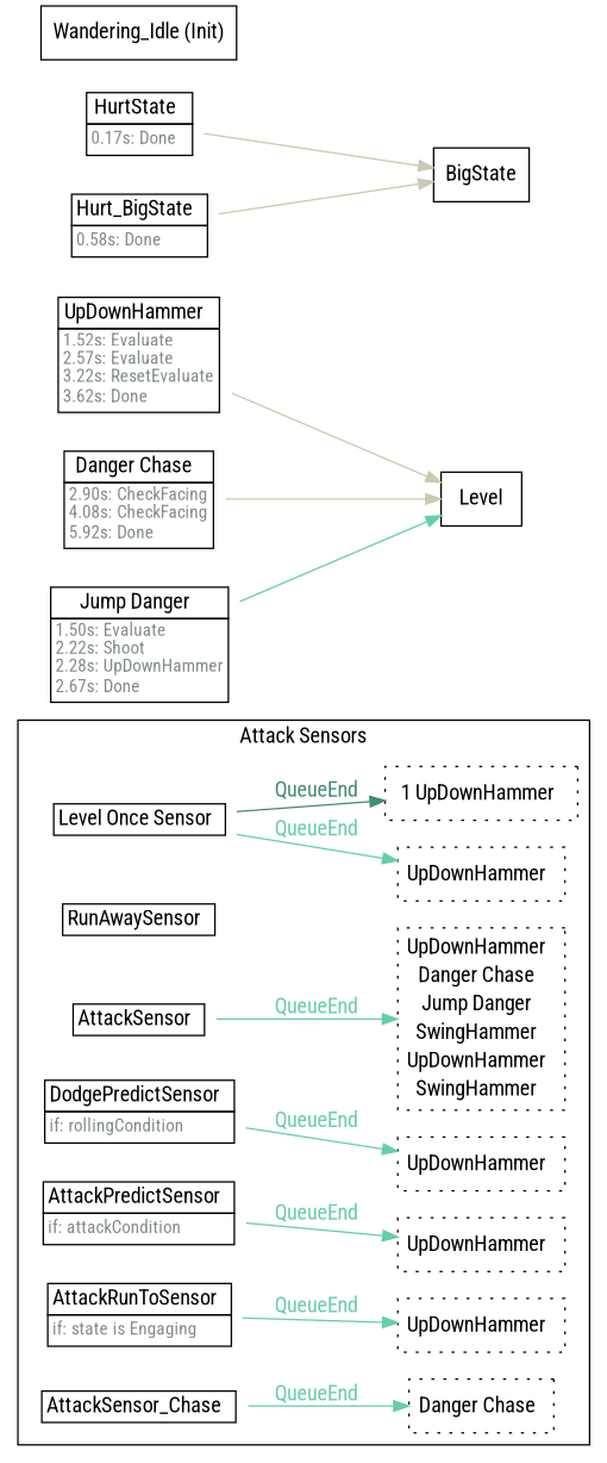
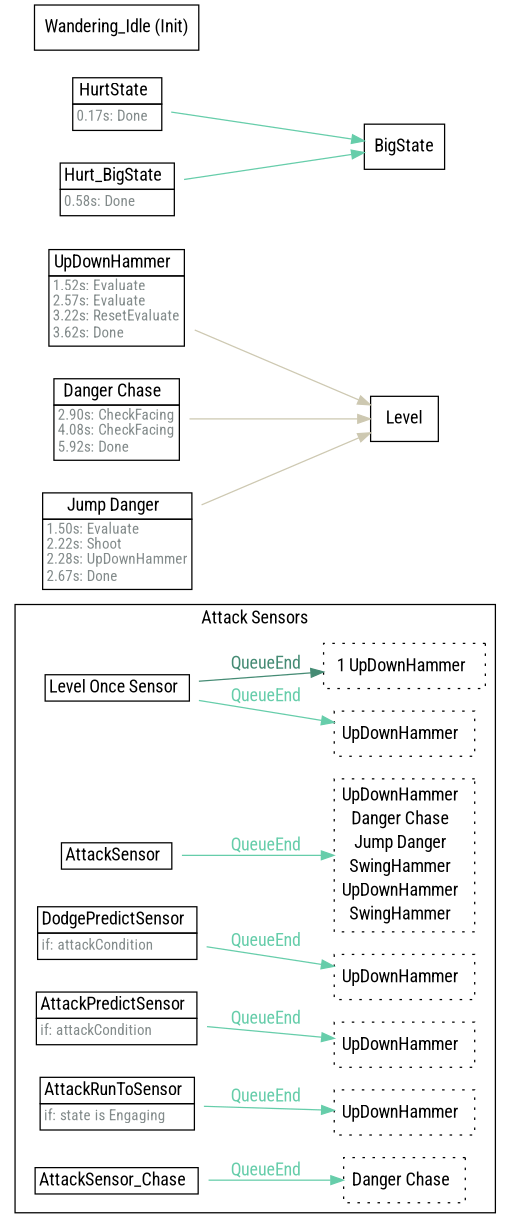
  strict digraph {
    fontname="Roboto Condensed"
    rankdir=LR
    node [fontname="Roboto Condensed" shape=plaintext]
    edge [color=aquamarine3 fontcolor=aquamarine3 fontname="Roboto Condensed"]
    n1 [label=<<TABLE border="0" cellspacing="0" cellborder="1" cellpadding="2"><TR><TD>Level Once Sensor  </TD></TR></TABLE>>]
    n2 [label=<<TABLE border="0" cellspacing="0" cellborder="0" cellpadding="2"><TR><TD>UpDownHammer  </TD></TR></TABLE>> margin=0.05 shape=box style=dotted]
    n3 [label=<<TABLE border="0" cellspacing="0" cellborder="0" cellpadding="2"><TR><TD>1 UpDownHammer  </TD></TR></TABLE>> shape=box style=dotted]
-   n4 [label=<<TABLE border="0" cellspacing="0" cellborder="1" cellpadding="2"><TR><TD>RunAwaySensor  </TD></TR></TABLE>>]
    n5 [label=<<TABLE border="0" cellspacing="0" cellborder="1" cellpadding="2"><TR><TD>AttackSensor  </TD></TR></TABLE>>]
    n6 [label=<<TABLE border="0" cellspacing="0" cellborder="0" cellpadding="2"><TR><TD>UpDownHammer  </TD></TR><TR><TD>Danger Chase  </TD></TR><TR><TD>Jump Danger  </TD></TR><TR><TD>SwingHammer  </TD></TR><TR><TD>UpDownHammer  </TD></TR><TR><TD>SwingHammer  </TD></TR></TABLE>> margin=0.05 shape=box style=dotted]
-   n7 [label=<<TABLE border="0" cellspacing="0" cellborder="1" cellpadding="2"><TR><TD>DodgePredictSensor  </TD></TR><TR><TD align="left" balign="left"><FONT point-size="12" color="azure4">if: rollingCondition</FONT>  </TD></TR></TABLE>>]
+   n7 [label=<<TABLE border="0" cellspacing="0" cellborder="1" cellpadding="2"><TR><TD>DodgePredictSensor  </TD></TR><TR><TD align="left" balign="left"><FONT point-size="12" color="azure4">if: attackCondition</FONT>  </TD></TR></TABLE>>]
    n8 [label=<<TABLE border="0" cellspacing="0" cellborder="0" cellpadding="2"><TR><TD>UpDownHammer  </TD></TR></TABLE>> margin=0.05 shape=box style=dotted]
    n9 [label=<<TABLE border="0" cellspacing="0" cellborder="1" cellpadding="2"><TR><TD>AttackPredictSensor  </TD></TR><TR><TD align="left" balign="left"><FONT point-size="12" color="azure4">if: attackCondition</FONT>  </TD></TR></TABLE>>]
    n10 [label=<<TABLE border="0" cellspacing="0" cellborder="0" cellpadding="2"><TR><TD>UpDownHammer  </TD></TR></TABLE>> margin=0.05 shape=box style=dotted]
    n11 [label=<<TABLE border="0" cellspacing="0" cellborder="1" cellpadding="2"><TR><TD>AttackRunToSensor  </TD></TR><TR><TD align="left" balign="left"><FONT point-size="12" color="azure4">if: state is Engaging</FONT>  </TD></TR></TABLE>>]
    n12 [label=<<TABLE border="0" cellspacing="0" cellborder="0" cellpadding="2"><TR><TD>UpDownHammer  </TD></TR></TABLE>> margin=0.05 shape=box style=dotted]
    n13 [label=<<TABLE border="0" cellspacing="0" cellborder="1" cellpadding="2"><TR><TD>AttackSensor_Chase  </TD></TR></TABLE>>]
    n14 [label=<<TABLE border="0" cellspacing="0" cellborder="0" cellpadding="2"><TR><TD>Danger Chase  </TD></TR></TABLE>> margin=0.05 shape=box style=dotted]
    n15 [label=<<TABLE border="0" cellspacing="0" cellborder="1" cellpadding="2"><TR><TD>UpDownHammer  </TD></TR><TR><TD align="left" balign="left"><FONT point-size="12" color="azure4">1.52s: Evaluate<br/>2.57s: Evaluate<br/>3.22s: ResetEvaluate<br/>3.62s: Done</FONT>  </TD></TR></TABLE>>]
    n16 [label=Level shape=box]
    n17 [label=<<TABLE border="0" cellspacing="0" cellborder="1" cellpadding="2"><TR><TD>Danger Chase  </TD></TR><TR><TD align="left" balign="left"><FONT point-size="12" color="azure4">2.90s: CheckFacing<br/>4.08s: CheckFacing<br/>5.92s: Done</FONT>  </TD></TR></TABLE>>]
    n18 [label=<<TABLE border="0" cellspacing="0" cellborder="1" cellpadding="2"><TR><TD>Jump Danger  </TD></TR><TR><TD align="left" balign="left"><FONT point-size="12" color="azure4">1.50s: Evaluate<br/>2.22s: Shoot<br/>2.28s: UpDownHammer<br/>2.67s: Done</FONT>  </TD></TR></TABLE>>]
    n19 [label=<<TABLE border="0" cellspacing="0" cellborder="1" cellpadding="2"><TR><TD>HurtState  </TD></TR><TR><TD align="left" balign="left"><FONT point-size="12" color="azure4">0.17s: Done</FONT>  </TD></TR></TABLE>>]
    n20 [label=BigState shape=box]
    n21 [label=<<TABLE border="0" cellspacing="0" cellborder="1" cellpadding="2"><TR><TD>Hurt_BigState  </TD></TR><TR><TD align="left" balign="left"><FONT point-size="12" color="azure4">0.58s: Done</FONT>  </TD></TR></TABLE>>]
    n22 [label="Wandering_Idle (Init)" shape=box]
    subgraph cluster_1 {
      label="Attack Sensors"
      rank=sink
      n1
      n2
      n3
-     n4
      n5
      n6
      n7
      n8
      n9
      n10
      n11
      n12
      n13
      n14
    }
    n1 -> n2 [label=QueueEnd]
    n1 -> n3 [color=aquamarine4 fontcolor=aquamarine4 label=QueueEnd]
    n5 -> n6 [label=QueueEnd]
    n7 -> n8 [label=QueueEnd]
    n9 -> n10 [label=QueueEnd]
    n11 -> n12 [label=QueueEnd]
    n13 -> n14 [label=QueueEnd]
    n15 -> n16 [color=cornsilk3 fontcolor=cornsilk3]
    n17 -> n16 [color=cornsilk3 fontcolor=cornsilk3]
-   n18 -> n16 [fontcolor=cornsilk3]
-   n19 -> n20 [color=cornsilk3 fontcolor=cornsilk3]
-   n21 -> n20 [color=cornsilk3 fontcolor=cornsilk3]
+   n18 -> n16 [color=cornsilk3 fontcolor=cornsilk3]
+   n19 -> n20 [fontcolor=cornsilk3]
+   n21 -> n20 [fontcolor=cornsilk3]
  }
